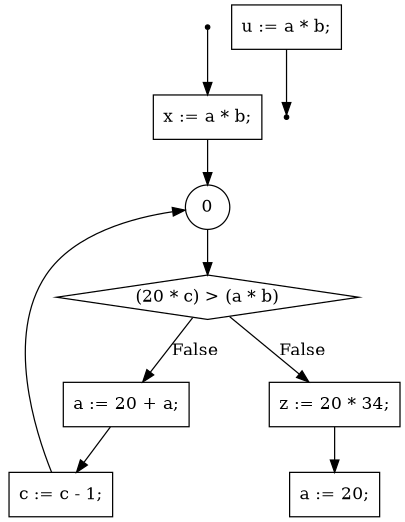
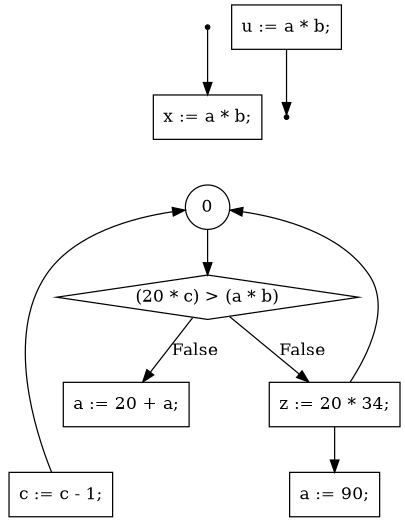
  digraph {
    node [shape=box]
    0 [shape=point]
    n2 [label="x := a * b;"]
    n3 [label=0 shape=circle]
    n4 [label="(20 * c) > (a * b)" shape=diamond]
    n5 [label="a := 20 + a;"]
    n6 [label="z := 20 * 34;"]
    n7 [label="c := c - 1;"]
-   n8 [label="a := 20;"]
+   n8 [label="a := 90;"]
    n9 [label="u := a * b;"]
    9 [shape=point]
    0 -> n2
-   n2 -> n3
+   n6 -> n3
    n3 -> n4
    n4 -> n5 [label=False]
    n4 -> n6 [label=False]
-   n5 -> n7
    n6 -> n8
    n7 -> n3
    n9 -> 9
  }
